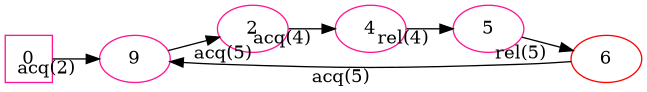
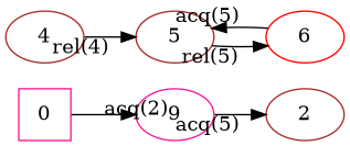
  digraph {
    rankdir=LR
    node [color=deeppink]
    edge [xlabel="acq(5)"]
    0 [shape=square]
    n2 [label=9]
-   2
-   4
-   5
+   2 [color=brown]
+   4 [color=brown]
+   5 [color=brown]
    6 [color=red]
    0 -> n2 [xlabel="acq(2)"]
    n2 -> 2
-   2 -> 4 [xlabel="acq(4)"]
    4 -> 5 [xlabel="rel(4)"]
    5 -> 6 [xlabel="rel(5)"]
-   6 -> n2
+   6 -> 5
  }
